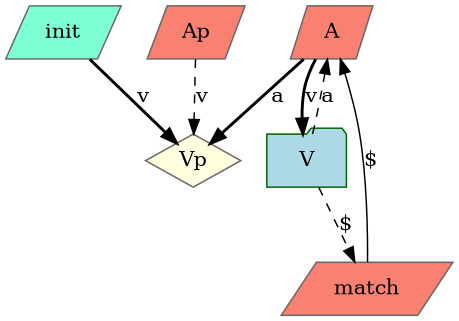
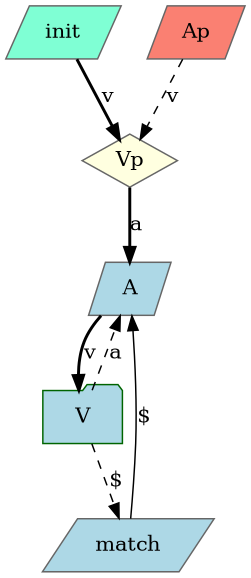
  digraph {
    clock_dimensions=3
    param_dimensions=4
    node [color=gray40 fillcolor=salmon init=0 match=0 shape=parallelogram style=filled]
    edge [reset="{0, 1}" style=bold guard="{x0 < p0, x2 < 10}"]
    init [fillcolor=aquamarine init=1]
    Vp [fillcolor=lightyellow shape=diamond]
    Ap
-   A
+   A [fillcolor=lightblue]
    V [color=darkgreen fillcolor=lightblue shape=folder]
-   match [match=1]
+   match [fillcolor=lightblue match=1]
    init -> Vp [label=v guard=""]
-   A -> Vp [label=a reset="{0}"]
+   Vp -> A [label=a reset="{0}"]
    Ap -> Vp [guard="{x0 < p1, x2 < 10}" label=v style=dashed]
    A -> V [guard="{x0 < p1, x1 > p2, x1 < p3, x2 < 10}" label=v]
    V -> A [label=a reset="{0}" style=dashed]
    V -> match [guard="{x2 < 10}" label="$" style=dashed reset=""]
    match -> A [guard="{x2 < 10}" label="$" style=solid reset=""]
  }
